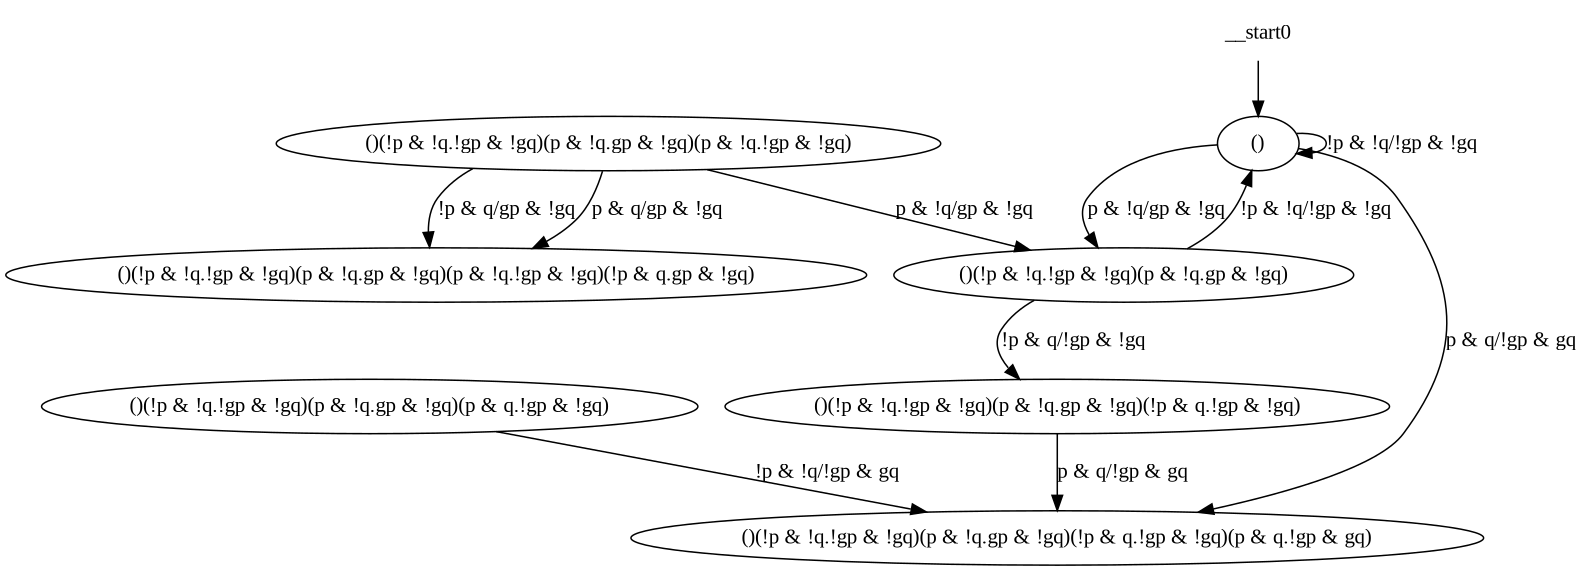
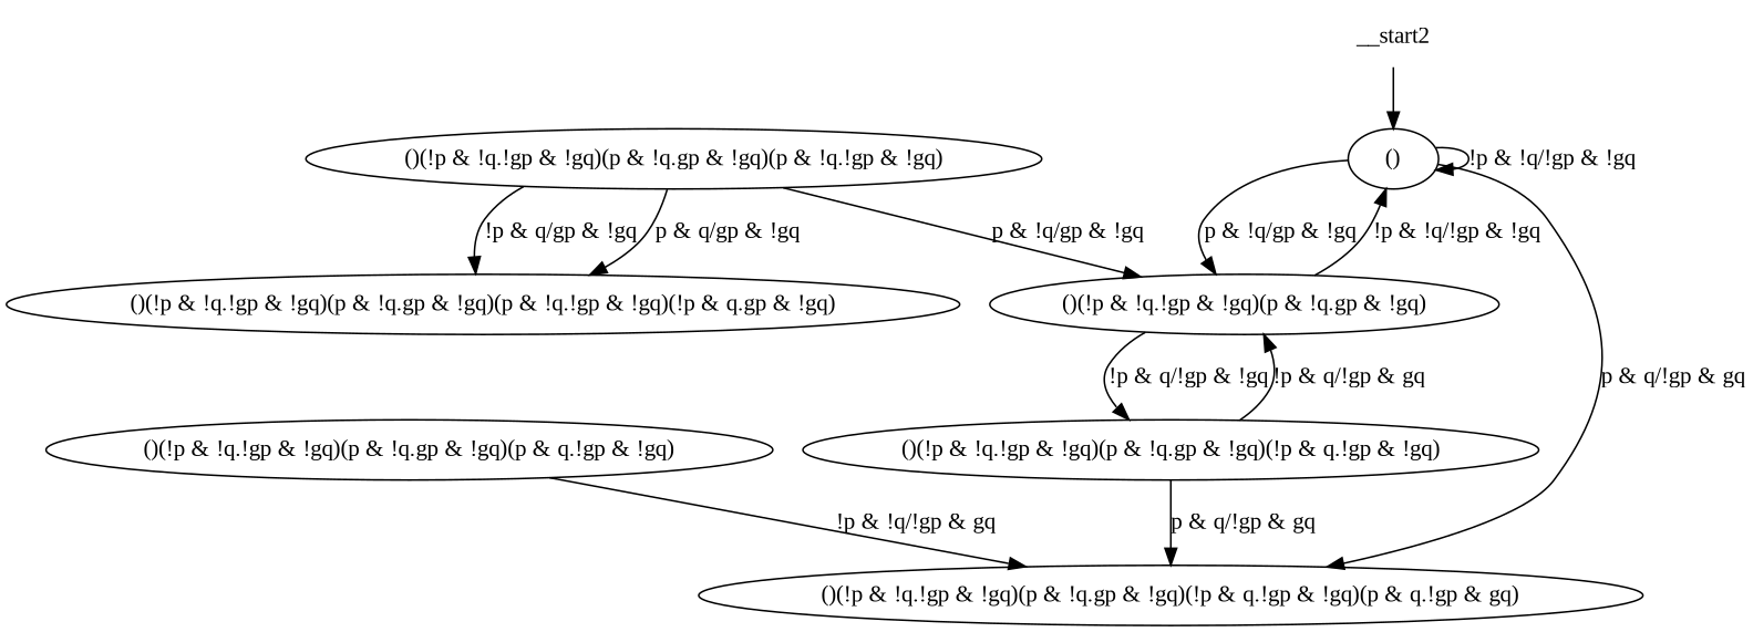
  digraph {
    fontname="Liberation Serif"
    node [fontname="Liberation Serif"]
    edge [fontname="Liberation Serif"]
    n1 [label="()"]
    n2 [label="()(!p & !q.!gp & !gq)(p & !q.gp & !gq)"]
    n3 [label="()(!p & !q.!gp & !gq)(p & !q.gp & !gq)(!p & q.!gp & !gq)(p & q.!gp & gq)"]
    n4 [label="()(!p & !q.!gp & !gq)(p & !q.gp & !gq)(!p & q.!gp & !gq)"]
    n5 [label="()(!p & !q.!gp & !gq)(p & !q.gp & !gq)(p & !q.!gp & !gq)"]
    n6 [label="()(!p & !q.!gp & !gq)(p & !q.gp & !gq)(p & !q.!gp & !gq)(!p & q.gp & !gq)"]
    n7 [label="()(!p & !q.!gp & !gq)(p & !q.gp & !gq)(p & q.!gp & !gq)"]
-   __start0 [shape=none]
+   __start0 [shape=none label=__start2]
    n1 -> n1 [label="!p & !q/!gp & !gq"]
    n1 -> n2 [label="p & !q/gp & !gq"]
    n1 -> n3 [label="p & q/!gp & gq"]
    n2 -> n1 [label="!p & !q/!gp & !gq"]
    n2 -> n4 [label="!p & q/!gp & !gq"]
+   n4 -> n2 [label="!p & q/!gp & gq"]
    n4 -> n3 [label="p & q/!gp & gq"]
    n5 -> n2 [label="p & !q/gp & !gq"]
    n5 -> n6 [label="!p & q/gp & !gq"]
    n5 -> n6 [label="p & q/gp & !gq"]
    n7 -> n3 [label="!p & !q/!gp & gq"]
    __start0 -> n1
  }
